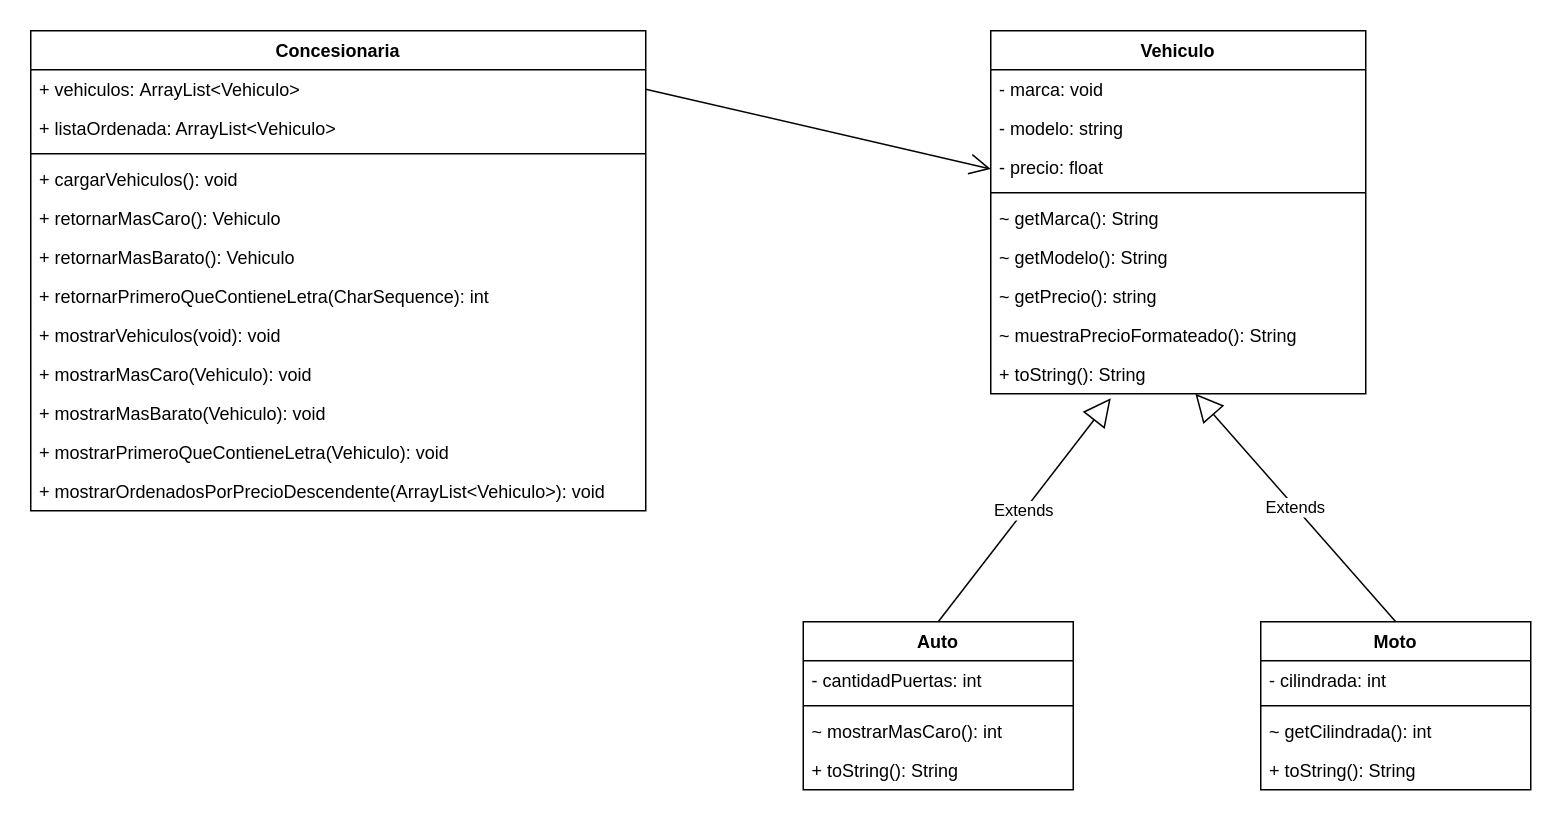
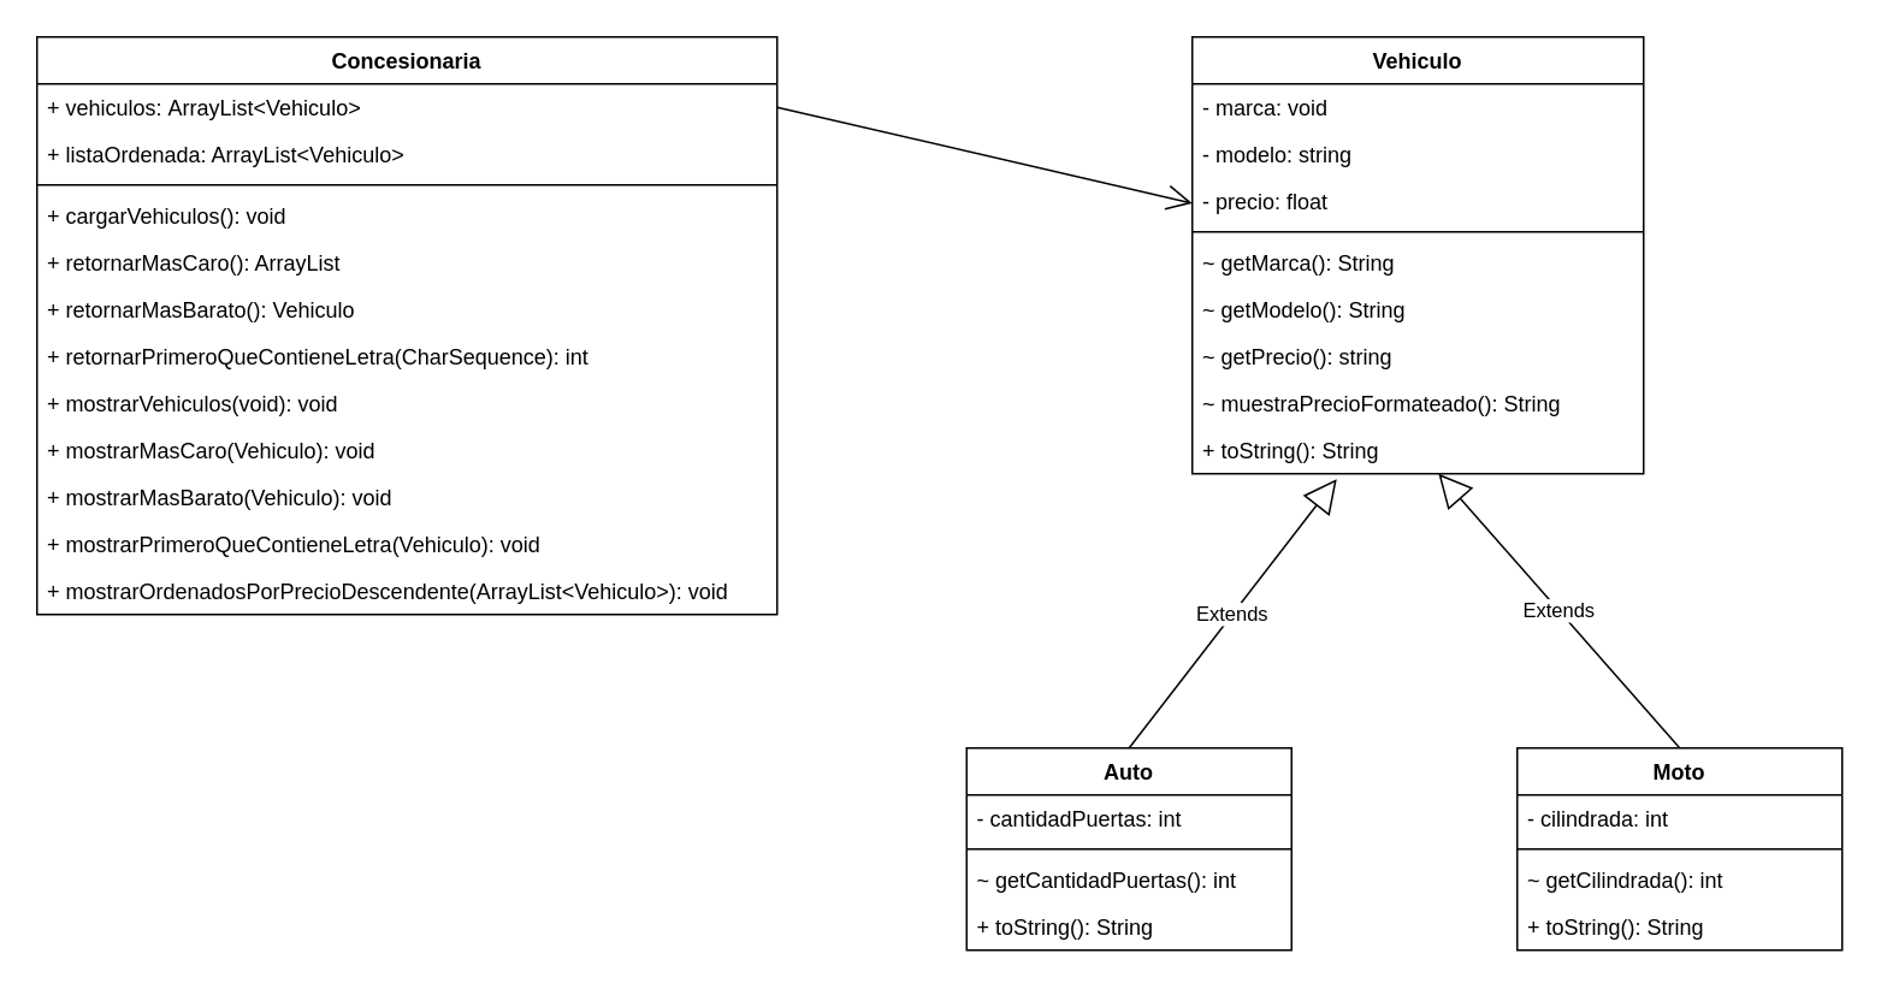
  <mxCell id="0" />
  <mxCell id="1" parent="0" />
  <mxCell id="2" value="Vehiculo" style="swimlane;fontStyle=1;align=center;verticalAlign=top;childLayout=stackLayout;horizontal=1;startSize=26;horizontalStack=0;resizeParent=1;resizeParentMax=0;resizeLast=0;collapsible=1;marginBottom=0;" vertex="1" parent="1"><mxGeometry x="660" y="20" width="250" height="242" as="geometry" /></mxCell>
  <mxCell id="3" value="- marca: void&#10;" style="text;strokeColor=none;fillColor=none;align=left;verticalAlign=top;spacingLeft=4;spacingRight=4;overflow=hidden;rotatable=0;points=[[0,0.5],[1,0.5]];portConstraint=eastwest;" vertex="1" parent="2"><mxGeometry y="26" width="250" height="26" as="geometry" /></mxCell>
  <mxCell id="4" value="- modelo: string&#10;" style="text;strokeColor=none;fillColor=none;align=left;verticalAlign=top;spacingLeft=4;spacingRight=4;overflow=hidden;rotatable=0;points=[[0,0.5],[1,0.5]];portConstraint=eastwest;" vertex="1" parent="2"><mxGeometry y="52" width="250" height="26" as="geometry" /></mxCell>
  <mxCell id="5" value="- precio: float&#10;" style="text;strokeColor=none;fillColor=none;align=left;verticalAlign=top;spacingLeft=4;spacingRight=4;overflow=hidden;rotatable=0;points=[[0,0.5],[1,0.5]];portConstraint=eastwest;" vertex="1" parent="2"><mxGeometry y="78" width="250" height="26" as="geometry" /></mxCell>
  <mxCell id="6" value="" style="line;strokeWidth=1;fillColor=none;align=left;verticalAlign=middle;spacingTop=-1;spacingLeft=3;spacingRight=3;rotatable=0;labelPosition=right;points=[];portConstraint=eastwest;" vertex="1" parent="2"><mxGeometry y="104" width="250" height="8" as="geometry" /></mxCell>
  <mxCell id="7" value="~ getMarca(): String" style="text;strokeColor=none;fillColor=none;align=left;verticalAlign=top;spacingLeft=4;spacingRight=4;overflow=hidden;rotatable=0;points=[[0,0.5],[1,0.5]];portConstraint=eastwest;" vertex="1" parent="2"><mxGeometry y="112" width="250" height="26" as="geometry" /></mxCell>
  <mxCell id="8" value="~ getModelo(): String" style="text;strokeColor=none;fillColor=none;align=left;verticalAlign=top;spacingLeft=4;spacingRight=4;overflow=hidden;rotatable=0;points=[[0,0.5],[1,0.5]];portConstraint=eastwest;" vertex="1" parent="2"><mxGeometry y="138" width="250" height="26" as="geometry" /></mxCell>
  <mxCell id="9" value="~ getPrecio(): string" style="text;strokeColor=none;fillColor=none;align=left;verticalAlign=top;spacingLeft=4;spacingRight=4;overflow=hidden;rotatable=0;points=[[0,0.5],[1,0.5]];portConstraint=eastwest;" vertex="1" parent="2"><mxGeometry y="164" width="250" height="26" as="geometry" /></mxCell>
  <mxCell id="10" value="~ muestraPrecioFormateado(): String" style="text;strokeColor=none;fillColor=none;align=left;verticalAlign=top;spacingLeft=4;spacingRight=4;overflow=hidden;rotatable=0;points=[[0,0.5],[1,0.5]];portConstraint=eastwest;" vertex="1" parent="2"><mxGeometry y="190" width="250" height="26" as="geometry" /></mxCell>
  <mxCell id="11" value="+ toString(): String" style="text;strokeColor=none;fillColor=none;align=left;verticalAlign=top;spacingLeft=4;spacingRight=4;overflow=hidden;rotatable=0;points=[[0,0.5],[1,0.5]];portConstraint=eastwest;" vertex="1" parent="2"><mxGeometry y="216" width="250" height="26" as="geometry" /></mxCell>
  <mxCell id="12" value="Auto" style="swimlane;fontStyle=1;align=center;verticalAlign=top;childLayout=stackLayout;horizontal=1;startSize=26;horizontalStack=0;resizeParent=1;resizeParentMax=0;resizeLast=0;collapsible=1;marginBottom=0;" vertex="1" parent="1"><mxGeometry x="535" y="414" width="180" height="112" as="geometry" /></mxCell>
  <mxCell id="13" value="- cantidadPuertas: int&#10;" style="text;strokeColor=none;fillColor=none;align=left;verticalAlign=top;spacingLeft=4;spacingRight=4;overflow=hidden;rotatable=0;points=[[0,0.5],[1,0.5]];portConstraint=eastwest;" vertex="1" parent="12"><mxGeometry y="26" width="180" height="26" as="geometry" /></mxCell>
  <mxCell id="14" value="" style="line;strokeWidth=1;fillColor=none;align=left;verticalAlign=middle;spacingTop=-1;spacingLeft=3;spacingRight=3;rotatable=0;labelPosition=right;points=[];portConstraint=eastwest;" vertex="1" parent="12"><mxGeometry y="52" width="180" height="8" as="geometry" /></mxCell>
- <mxCell id="15" value="~ mostrarMasCaro(): int" style="text;strokeColor=none;fillColor=none;align=left;verticalAlign=top;spacingLeft=4;spacingRight=4;overflow=hidden;rotatable=0;points=[[0,0.5],[1,0.5]];portConstraint=eastwest;" vertex="1" parent="12"><mxGeometry y="60" width="180" height="26" as="geometry" /></mxCell>
+ <mxCell id="15" value="~ getCantidadPuertas(): int" style="text;strokeColor=none;fillColor=none;align=left;verticalAlign=top;spacingLeft=4;spacingRight=4;overflow=hidden;rotatable=0;points=[[0,0.5],[1,0.5]];portConstraint=eastwest;" vertex="1" parent="12"><mxGeometry y="60" width="180" height="26" as="geometry" /></mxCell>
  <mxCell id="16" value="+ toString(): String" style="text;strokeColor=none;fillColor=none;align=left;verticalAlign=top;spacingLeft=4;spacingRight=4;overflow=hidden;rotatable=0;points=[[0,0.5],[1,0.5]];portConstraint=eastwest;" vertex="1" parent="12"><mxGeometry y="86" width="180" height="26" as="geometry" /></mxCell>
  <mxCell id="17" value="Moto" style="swimlane;fontStyle=1;align=center;verticalAlign=top;childLayout=stackLayout;horizontal=1;startSize=26;horizontalStack=0;resizeParent=1;resizeParentMax=0;resizeLast=0;collapsible=1;marginBottom=0;" vertex="1" parent="1"><mxGeometry x="840" y="414" width="180" height="112" as="geometry" /></mxCell>
  <mxCell id="18" value="- cilindrada: int&#10;" style="text;strokeColor=none;fillColor=none;align=left;verticalAlign=top;spacingLeft=4;spacingRight=4;overflow=hidden;rotatable=0;points=[[0,0.5],[1,0.5]];portConstraint=eastwest;" vertex="1" parent="17"><mxGeometry y="26" width="180" height="26" as="geometry" /></mxCell>
  <mxCell id="19" value="" style="line;strokeWidth=1;fillColor=none;align=left;verticalAlign=middle;spacingTop=-1;spacingLeft=3;spacingRight=3;rotatable=0;labelPosition=right;points=[];portConstraint=eastwest;" vertex="1" parent="17"><mxGeometry y="52" width="180" height="8" as="geometry" /></mxCell>
  <mxCell id="20" value="~ getCilindrada(): int" style="text;strokeColor=none;fillColor=none;align=left;verticalAlign=top;spacingLeft=4;spacingRight=4;overflow=hidden;rotatable=0;points=[[0,0.5],[1,0.5]];portConstraint=eastwest;" vertex="1" parent="17"><mxGeometry y="60" width="180" height="26" as="geometry" /></mxCell>
  <mxCell id="21" value="+ toString(): String" style="text;strokeColor=none;fillColor=none;align=left;verticalAlign=top;spacingLeft=4;spacingRight=4;overflow=hidden;rotatable=0;points=[[0,0.5],[1,0.5]];portConstraint=eastwest;" vertex="1" parent="17"><mxGeometry y="86" width="180" height="26" as="geometry" /></mxCell>
  <mxCell id="22" value="Extends" style="endArrow=block;endSize=16;endFill=0;html=1;exitX=0.5;exitY=0;exitDx=0;exitDy=0;" edge="1" parent="1" source="17" target="11"><mxGeometry width="160" relative="1" as="geometry"><mxPoint x="356" y="364" as="sourcePoint" /><mxPoint x="516" y="364" as="targetPoint" /></mxGeometry></mxCell>
  <mxCell id="23" value="Extends" style="endArrow=block;endSize=16;endFill=0;html=1;exitX=0.5;exitY=0;exitDx=0;exitDy=0;entryX=0.32;entryY=1.115;entryDx=0;entryDy=0;entryPerimeter=0;" edge="1" parent="1" source="12" target="11"><mxGeometry width="160" relative="1" as="geometry"><mxPoint x="203" y="307" as="sourcePoint" /><mxPoint x="363" y="307" as="targetPoint" /></mxGeometry></mxCell>
  <mxCell id="24" value="Concesionaria" style="swimlane;fontStyle=1;align=center;verticalAlign=top;childLayout=stackLayout;horizontal=1;startSize=26;horizontalStack=0;resizeParent=1;resizeParentMax=0;resizeLast=0;collapsible=1;marginBottom=0;" vertex="1" parent="1"><mxGeometry x="20" y="20" width="410" height="320" as="geometry" /></mxCell>
  <mxCell id="25" value="+ vehiculos: ArrayList&lt;Vehiculo&gt;&#10;" style="text;strokeColor=none;fillColor=none;align=left;verticalAlign=top;spacingLeft=4;spacingRight=4;overflow=hidden;rotatable=0;points=[[0,0.5],[1,0.5]];portConstraint=eastwest;" vertex="1" parent="24"><mxGeometry y="26" width="410" height="26" as="geometry" /></mxCell>
  <mxCell id="26" value="+ listaOrdenada: ArrayList&lt;Vehiculo&gt;&#10;&#10;" style="text;strokeColor=none;fillColor=none;align=left;verticalAlign=top;spacingLeft=4;spacingRight=4;overflow=hidden;rotatable=0;points=[[0,0.5],[1,0.5]];portConstraint=eastwest;" vertex="1" parent="24"><mxGeometry y="52" width="410" height="26" as="geometry" /></mxCell>
  <mxCell id="27" value="" style="line;strokeWidth=1;fillColor=none;align=left;verticalAlign=middle;spacingTop=-1;spacingLeft=3;spacingRight=3;rotatable=0;labelPosition=right;points=[];portConstraint=eastwest;" vertex="1" parent="24"><mxGeometry y="78" width="410" height="8" as="geometry" /></mxCell>
  <mxCell id="28" value="+ cargarVehiculos(): void" style="text;strokeColor=none;fillColor=none;align=left;verticalAlign=top;spacingLeft=4;spacingRight=4;overflow=hidden;rotatable=0;points=[[0,0.5],[1,0.5]];portConstraint=eastwest;" vertex="1" parent="24"><mxGeometry y="86" width="410" height="26" as="geometry" /></mxCell>
- <mxCell id="29" value="+ retornarMasCaro(): Vehiculo" style="text;strokeColor=none;fillColor=none;align=left;verticalAlign=top;spacingLeft=4;spacingRight=4;overflow=hidden;rotatable=0;points=[[0,0.5],[1,0.5]];portConstraint=eastwest;" vertex="1" parent="24"><mxGeometry y="112" width="410" height="26" as="geometry" /></mxCell>
+ <mxCell id="29" value="+ retornarMasCaro(): ArrayList" style="text;strokeColor=none;fillColor=none;align=left;verticalAlign=top;spacingLeft=4;spacingRight=4;overflow=hidden;rotatable=0;points=[[0,0.5],[1,0.5]];portConstraint=eastwest;" vertex="1" parent="24"><mxGeometry y="112" width="410" height="26" as="geometry" /></mxCell>
  <mxCell id="30" value="+ retornarMasBarato(): Vehiculo" style="text;strokeColor=none;fillColor=none;align=left;verticalAlign=top;spacingLeft=4;spacingRight=4;overflow=hidden;rotatable=0;points=[[0,0.5],[1,0.5]];portConstraint=eastwest;" vertex="1" parent="24"><mxGeometry y="138" width="410" height="26" as="geometry" /></mxCell>
  <mxCell id="31" value="+ retornarPrimeroQueContieneLetra(CharSequence): int" style="text;strokeColor=none;fillColor=none;align=left;verticalAlign=top;spacingLeft=4;spacingRight=4;overflow=hidden;rotatable=0;points=[[0,0.5],[1,0.5]];portConstraint=eastwest;" vertex="1" parent="24"><mxGeometry y="164" width="410" height="26" as="geometry" /></mxCell>
  <mxCell id="32" value="+ mostrarVehiculos(void): void" style="text;strokeColor=none;fillColor=none;align=left;verticalAlign=top;spacingLeft=4;spacingRight=4;overflow=hidden;rotatable=0;points=[[0,0.5],[1,0.5]];portConstraint=eastwest;" vertex="1" parent="24"><mxGeometry y="190" width="410" height="26" as="geometry" /></mxCell>
  <mxCell id="33" value="+ mostrarMasCaro(Vehiculo): void" style="text;strokeColor=none;fillColor=none;align=left;verticalAlign=top;spacingLeft=4;spacingRight=4;overflow=hidden;rotatable=0;points=[[0,0.5],[1,0.5]];portConstraint=eastwest;" vertex="1" parent="24"><mxGeometry y="216" width="410" height="26" as="geometry" /></mxCell>
  <mxCell id="34" value="+ mostrarMasBarato(Vehiculo): void" style="text;strokeColor=none;fillColor=none;align=left;verticalAlign=top;spacingLeft=4;spacingRight=4;overflow=hidden;rotatable=0;points=[[0,0.5],[1,0.5]];portConstraint=eastwest;" vertex="1" parent="24"><mxGeometry y="242" width="410" height="26" as="geometry" /></mxCell>
  <mxCell id="35" value="+ mostrarPrimeroQueContieneLetra(Vehiculo): void" style="text;strokeColor=none;fillColor=none;align=left;verticalAlign=top;spacingLeft=4;spacingRight=4;overflow=hidden;rotatable=0;points=[[0,0.5],[1,0.5]];portConstraint=eastwest;" vertex="1" parent="24"><mxGeometry y="268" width="410" height="26" as="geometry" /></mxCell>
  <mxCell id="36" value="+ mostrarOrdenadosPorPrecioDescendente(ArrayList&lt;Vehiculo&gt;): void" style="text;strokeColor=none;fillColor=none;align=left;verticalAlign=top;spacingLeft=4;spacingRight=4;overflow=hidden;rotatable=0;points=[[0,0.5],[1,0.5]];portConstraint=eastwest;" vertex="1" parent="24"><mxGeometry y="294" width="410" height="26" as="geometry" /></mxCell>
  <mxCell id="37" value="" style="endArrow=open;endFill=1;endSize=12;html=1;exitX=1;exitY=0.5;exitDx=0;exitDy=0;" edge="1" parent="1" source="25" target="2"><mxGeometry width="160" relative="1" as="geometry"><mxPoint x="206" y="64" as="sourcePoint" /><mxPoint x="546" y="384" as="targetPoint" /></mxGeometry></mxCell>
